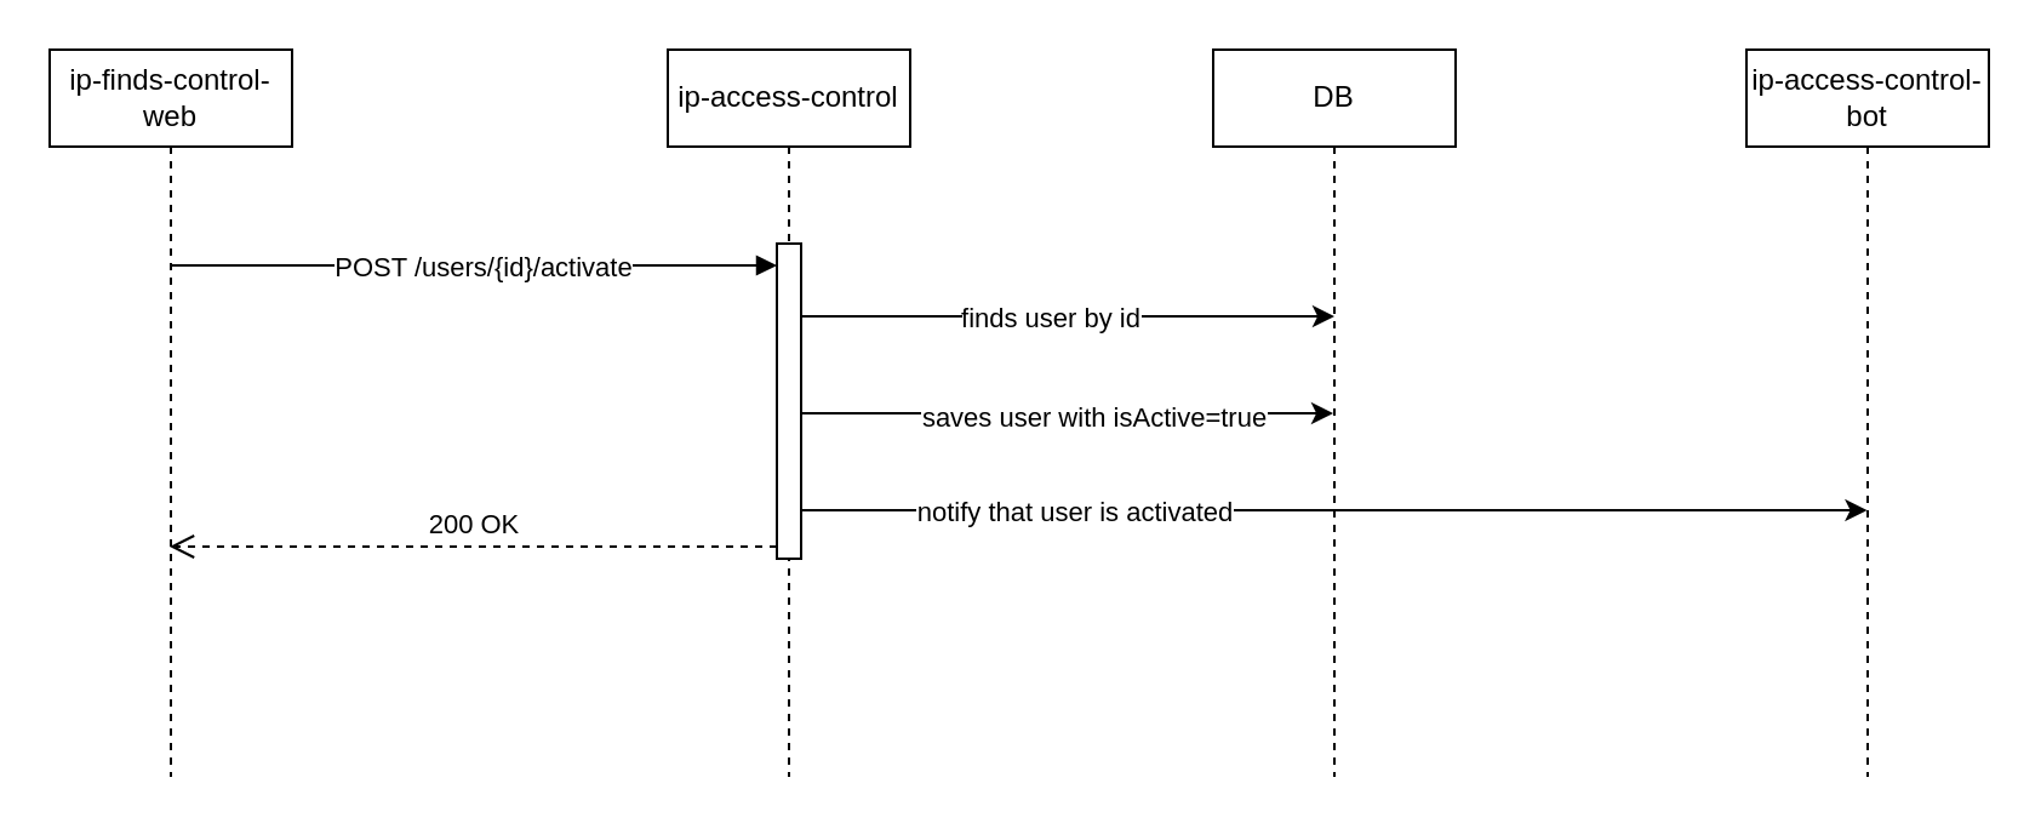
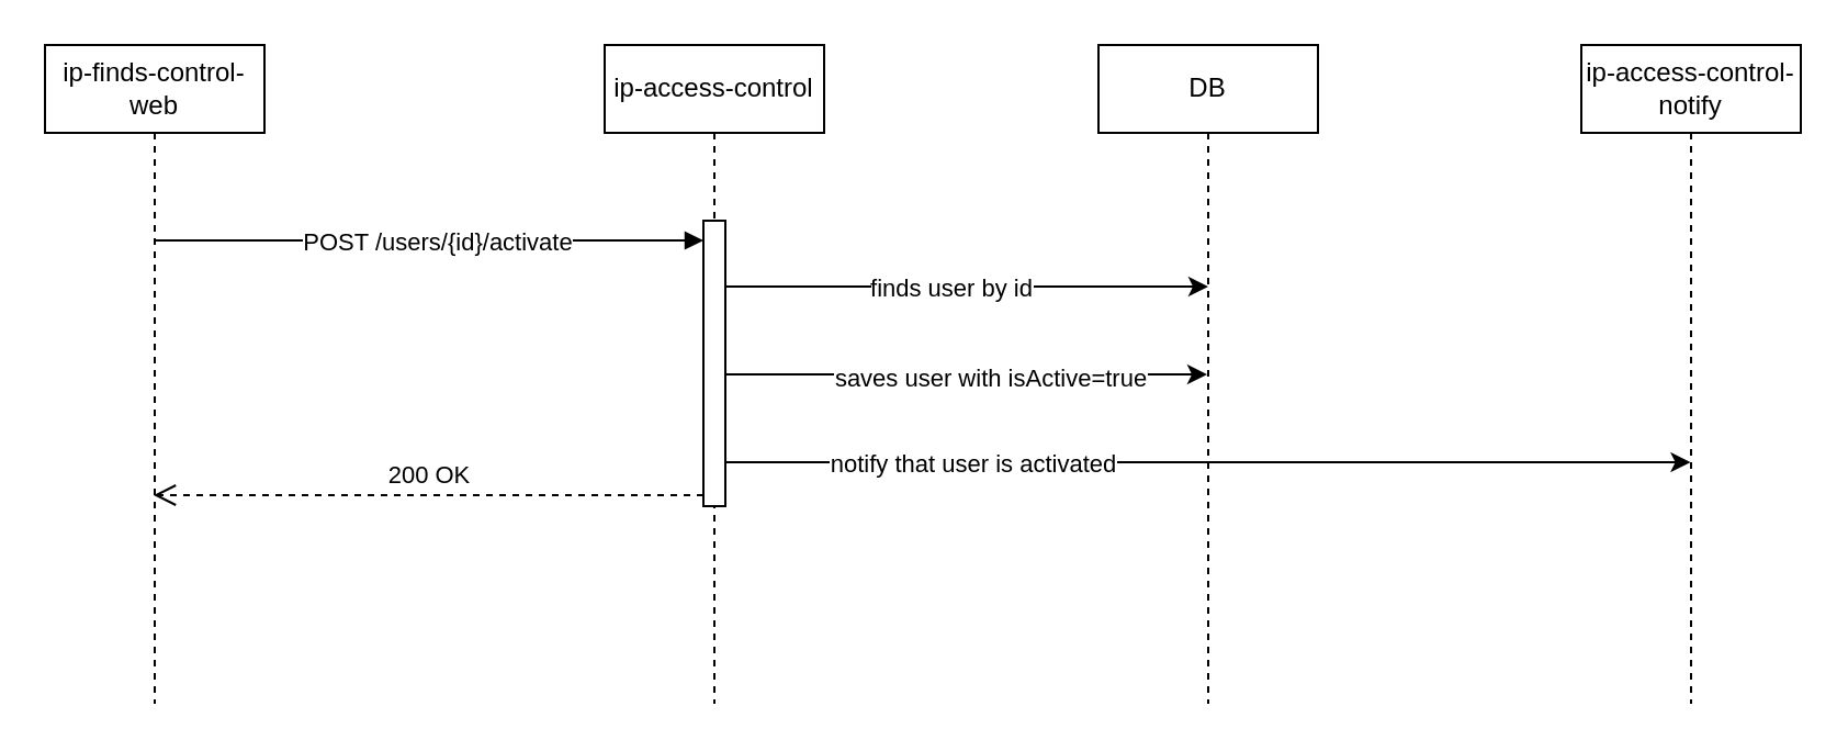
  <mxCell id="0" />
  <mxCell id="1" parent="0" />
  <mxCell id="2" value="ip-finds-control-web" style="shape=umlLifeline;perimeter=lifelinePerimeter;whiteSpace=wrap;html=1;container=1;dropTarget=0;collapsible=0;recursiveResize=0;outlineConnect=0;portConstraint=eastwest;newEdgeStyle={&quot;curved&quot;:0,&quot;rounded&quot;:0};" vertex="1" parent="1"><mxGeometry x="20" y="20" width="100" height="300" as="geometry" /></mxCell>
  <mxCell id="3" value="ip-access-control" style="shape=umlLifeline;perimeter=lifelinePerimeter;whiteSpace=wrap;html=1;container=1;dropTarget=0;collapsible=0;recursiveResize=0;outlineConnect=0;portConstraint=eastwest;newEdgeStyle={&quot;curved&quot;:0,&quot;rounded&quot;:0};" vertex="1" parent="1"><mxGeometry x="275" y="20" width="100" height="300" as="geometry" /></mxCell>
  <mxCell id="4" value="" style="html=1;points=[[0,0,0,0,5],[0,1,0,0,-5],[1,0,0,0,5],[1,1,0,0,-5]];perimeter=orthogonalPerimeter;outlineConnect=0;targetShapes=umlLifeline;portConstraint=eastwest;newEdgeStyle={&quot;curved&quot;:0,&quot;rounded&quot;:0};" vertex="1" parent="3"><mxGeometry x="45" y="80" width="10" height="130" as="geometry" /></mxCell>
  <mxCell id="5" value="DB" style="shape=umlLifeline;perimeter=lifelinePerimeter;whiteSpace=wrap;html=1;container=1;dropTarget=0;collapsible=0;recursiveResize=0;outlineConnect=0;portConstraint=eastwest;newEdgeStyle={&quot;curved&quot;:0,&quot;rounded&quot;:0};" vertex="1" parent="1"><mxGeometry x="500" y="20" width="100" height="300" as="geometry" /></mxCell>
  <mxCell id="6" value="" style="html=1;verticalAlign=bottom;endArrow=block;curved=0;rounded=0;" edge="1" target="4" parent="1"><mxGeometry relative="1" as="geometry"><mxPoint x="69.5" y="109" as="sourcePoint" /><mxPoint x="310" y="110" as="targetPoint" /></mxGeometry></mxCell>
  <mxCell id="7" value="POST /users/{id}/activate" style="edgeLabel;html=1;align=center;verticalAlign=middle;resizable=0;points=[];" vertex="1" connectable="0" parent="6"><mxGeometry x="0.028" relative="1" as="geometry"><mxPoint as="offset" /></mxGeometry></mxCell>
  <mxCell id="8" value="200 OK" style="html=1;verticalAlign=bottom;endArrow=open;dashed=1;endSize=8;curved=0;rounded=0;exitX=0;exitY=1;exitDx=0;exitDy=-5;" edge="1" source="4" parent="1" target="2"><mxGeometry relative="1" as="geometry"><mxPoint x="300" y="175" as="targetPoint" /></mxGeometry></mxCell>
  <mxCell id="9" style="edgeStyle=orthogonalEdgeStyle;rounded=0;orthogonalLoop=1;jettySize=auto;html=1;curved=0;" edge="1" parent="1"><mxGeometry relative="1" as="geometry"><mxPoint x="330" y="130" as="sourcePoint" /><mxPoint x="550" y="130" as="targetPoint" /></mxGeometry></mxCell>
  <mxCell id="10" value="finds user by id" style="edgeLabel;html=1;align=center;verticalAlign=middle;resizable=0;points=[];" vertex="1" connectable="0" parent="9"><mxGeometry x="-0.071" relative="1" as="geometry"><mxPoint as="offset" /></mxGeometry></mxCell>
  <mxCell id="11" style="edgeStyle=orthogonalEdgeStyle;rounded=0;orthogonalLoop=1;jettySize=auto;html=1;curved=0;" edge="1" parent="1" source="4" target="5"><mxGeometry relative="1" as="geometry"><Array as="points"><mxPoint x="440" y="170" /><mxPoint x="440" y="170" /></Array></mxGeometry></mxCell>
  <mxCell id="12" value="saves user with isActive=true" style="edgeLabel;html=1;align=center;verticalAlign=middle;resizable=0;points=[];" vertex="1" connectable="0" parent="11"><mxGeometry x="-0.119" y="-1" relative="1" as="geometry"><mxPoint x="23" as="offset" /></mxGeometry></mxCell>
- <mxCell id="13" value="ip-access-control-bot" style="shape=umlLifeline;perimeter=lifelinePerimeter;whiteSpace=wrap;html=1;container=1;dropTarget=0;collapsible=0;recursiveResize=0;outlineConnect=0;portConstraint=eastwest;newEdgeStyle={&quot;curved&quot;:0,&quot;rounded&quot;:0};" vertex="1" parent="1"><mxGeometry x="720" y="20" width="100" height="300" as="geometry" /></mxCell>
+ <mxCell id="13" value="ip-access-control-notify" style="shape=umlLifeline;perimeter=lifelinePerimeter;whiteSpace=wrap;html=1;container=1;dropTarget=0;collapsible=0;recursiveResize=0;outlineConnect=0;portConstraint=eastwest;newEdgeStyle={&quot;curved&quot;:0,&quot;rounded&quot;:0};" vertex="1" parent="1"><mxGeometry x="720" y="20" width="100" height="300" as="geometry" /></mxCell>
  <mxCell id="14" style="edgeStyle=orthogonalEdgeStyle;rounded=0;orthogonalLoop=1;jettySize=auto;html=1;curved=0;" edge="1" parent="1"><mxGeometry relative="1" as="geometry"><mxPoint x="330.25" y="210" as="sourcePoint" /><mxPoint x="769.75" y="210" as="targetPoint" /><Array as="points"><mxPoint x="650.25" y="210" /><mxPoint x="650.25" y="210" /></Array></mxGeometry></mxCell>
  <mxCell id="15" value="notify that user is activated" style="edgeLabel;html=1;align=center;verticalAlign=middle;resizable=0;points=[];" vertex="1" connectable="0" parent="14"><mxGeometry x="-0.573" y="3" relative="1" as="geometry"><mxPoint x="18" y="3" as="offset" /></mxGeometry></mxCell>
